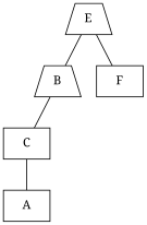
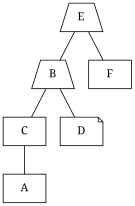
  graph {
    fontname="Noto Serif"
    node [fontname="Noto Serif" shape=box]
    edge [fontname="Noto Serif"]
    B [shape=trapezium]
    C
+   D [shape=note]
    A
    E [shape=trapezium]
    F
    B -- C
+   B -- D
    C -- A
    E -- B
    E -- F
  }
